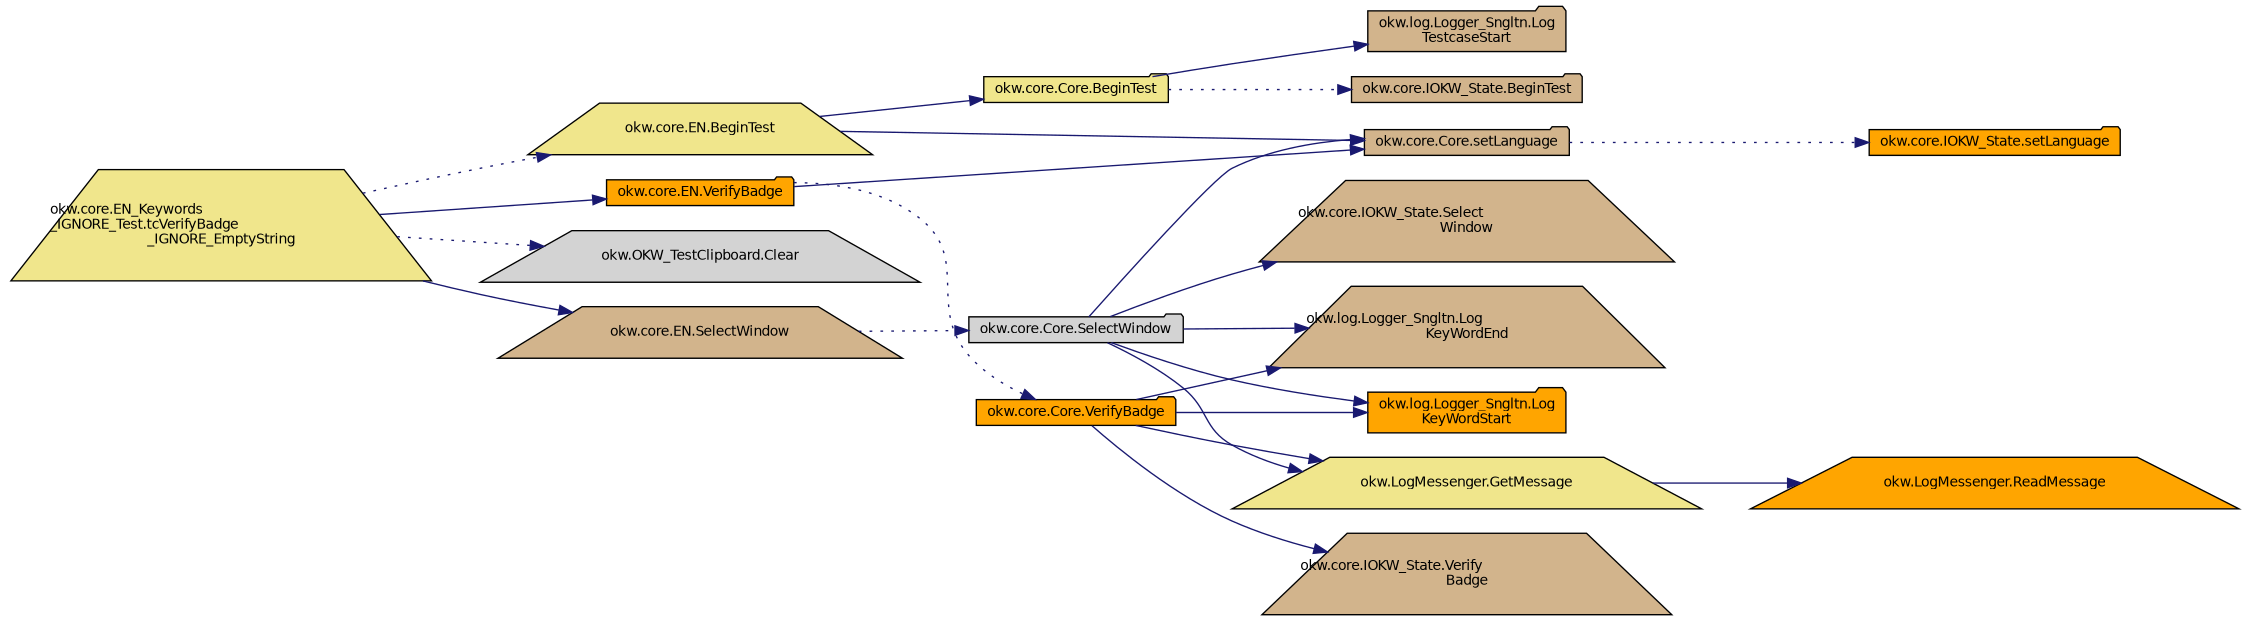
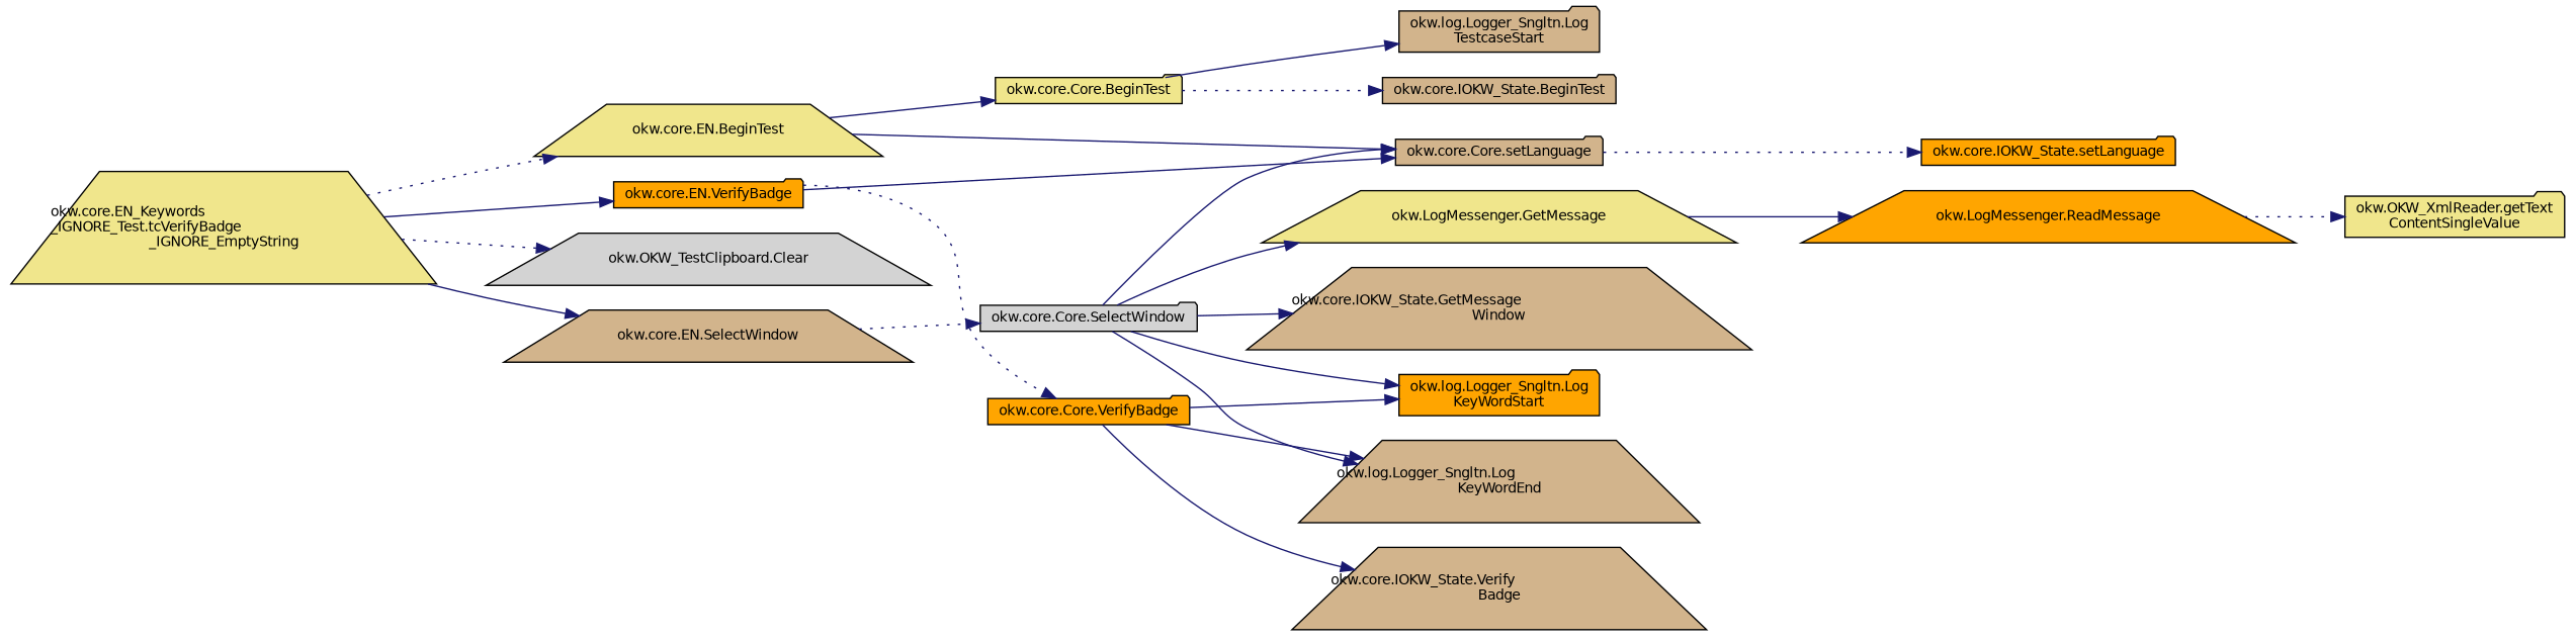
  digraph {
    rankdir=LR
    node [color=black fillcolor=tan fontname=Helvetica fontsize=10 shape=folder style=filled]
    edge [color=midnightblue fontname=Helvetica fontsize=10 labelfontname=Helvetica labelfontsize=10 style=solid]
    n1 [fillcolor=khaki fontcolor=black height=0.2 label="okw.core.EN_Keywords\l_IGNORE_Test.tcVerifyBadge\l_IGNORE_EmptyString" shape=trapezium width=0.4]
    n2 [fillcolor=khaki height=0.2 label="okw.core.EN.BeginTest" shape=trapezium width=0.4]
    n3 [height=0.2 label="okw.core.EN.SelectWindow" shape=trapezium width=0.4]
    n4 [fillcolor=lightgrey height=0.2 label="okw.OKW_TestClipboard.Clear" shape=trapezium width=0.4]
    n5 [fillcolor=orange height=0.2 label="okw.core.EN.VerifyBadge" width=0.4]
    n6 [height=0.2 label="okw.core.Core.setLanguage" width=0.4]
    n7 [fillcolor=khaki height=0.2 label="okw.core.Core.BeginTest" width=0.4]
    n8 [fillcolor=lightgrey height=0.2 label="okw.core.Core.SelectWindow" width=0.4]
    n9 [fillcolor=orange height=0.2 label="okw.core.Core.VerifyBadge" width=0.4]
    n10 [fillcolor=orange height=0.2 label="okw.core.IOKW_State.setLanguage" width=0.4]
    n11 [height=0.2 label="okw.log.Logger_Sngltn.Log\lTestcaseStart" width=0.4]
    n12 [height=0.2 label="okw.core.IOKW_State.BeginTest" width=0.4]
    n13 [fillcolor=orange height=0.2 label="okw.log.Logger_Sngltn.Log\lKeyWordStart" width=0.4]
    n14 [fillcolor=khaki height=0.2 label="okw.LogMessenger.GetMessage" shape=trapezium width=0.4]
-   n15 [height=0.2 label="okw.core.IOKW_State.Select\lWindow" shape=trapezium width=0.4]
+   n15 [height=0.2 label="okw.core.IOKW_State.GetMessage\lWindow" shape=trapezium width=0.4]
    n16 [height=0.2 label="okw.log.Logger_Sngltn.Log\lKeyWordEnd" shape=trapezium width=0.4]
    n17 [fillcolor=orange height=0.2 label="okw.LogMessenger.ReadMessage" shape=trapezium width=0.4]
+   n18 [fillcolor=khaki height=0.2 label="okw.OKW_XmlReader.getText\lContentSingleValue" width=0.4]
    n19 [height=0.2 label="okw.core.IOKW_State.Verify\lBadge" shape=trapezium width=0.4]
    n1 -> n2 [style=dotted]
    n1 -> n3
    n1 -> n4 [style=dotted]
    n1 -> n5
    n2 -> n6
    n2 -> n7
    n3 -> n8 [style=dotted]
    n5 -> n6
    n5 -> n9 [style=dotted]
    n6 -> n10 [style=dotted]
    n7 -> n11
    n7 -> n12 [style=dotted]
    n8 -> n6
    n8 -> n13
    n8 -> n14
    n8 -> n15
    n8 -> n16
    n9 -> n13
-   n9 -> n14
    n9 -> n16
    n9 -> n19
    n14 -> n17
+   n17 -> n18 [style=dotted]
  }
